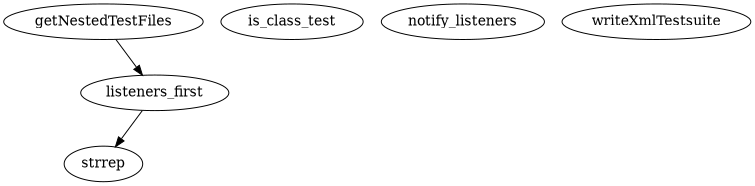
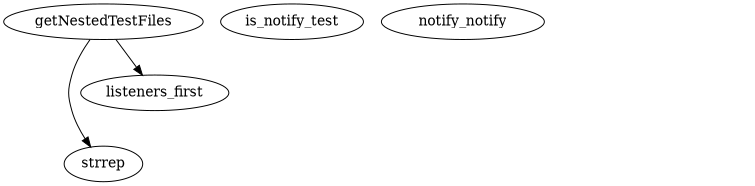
  digraph {
    n1 [label=strrep]
    getNestedTestFiles
    n3 [label=listeners_first]
-   is_class_test
-   notify_listeners
-   writeXmlTestsuite
-   n3 -> n1
+   is_class_test [label=is_notify_test]
+   notify_listeners [label=notify_notify]
+   getNestedTestFiles -> n1
    getNestedTestFiles -> n3
  }
